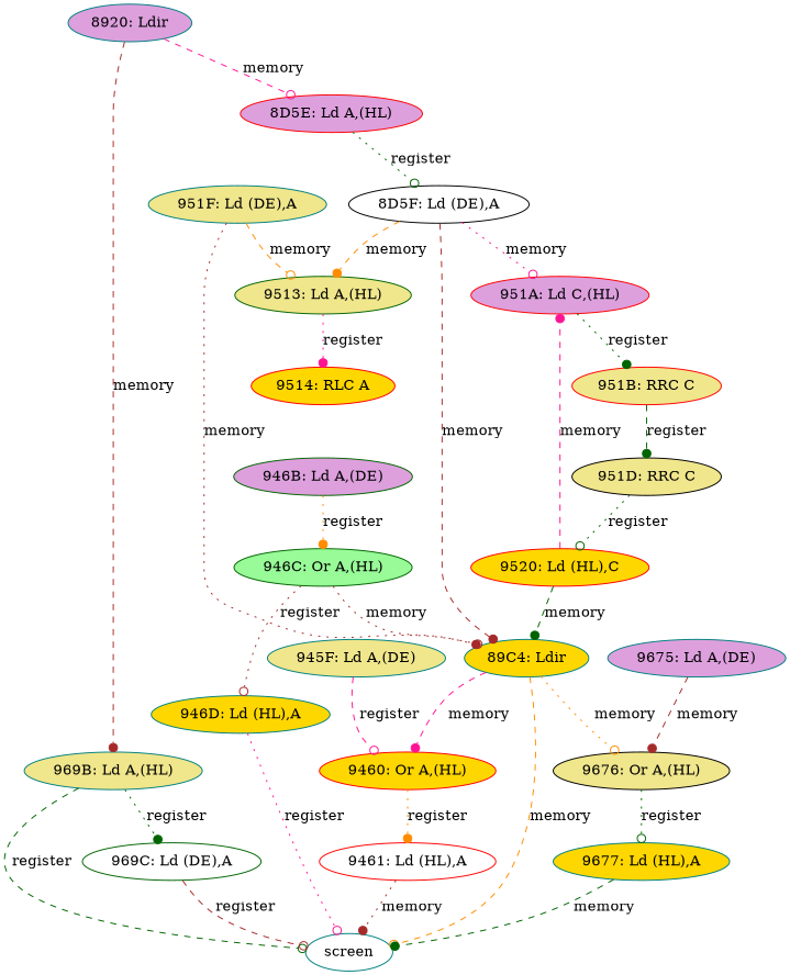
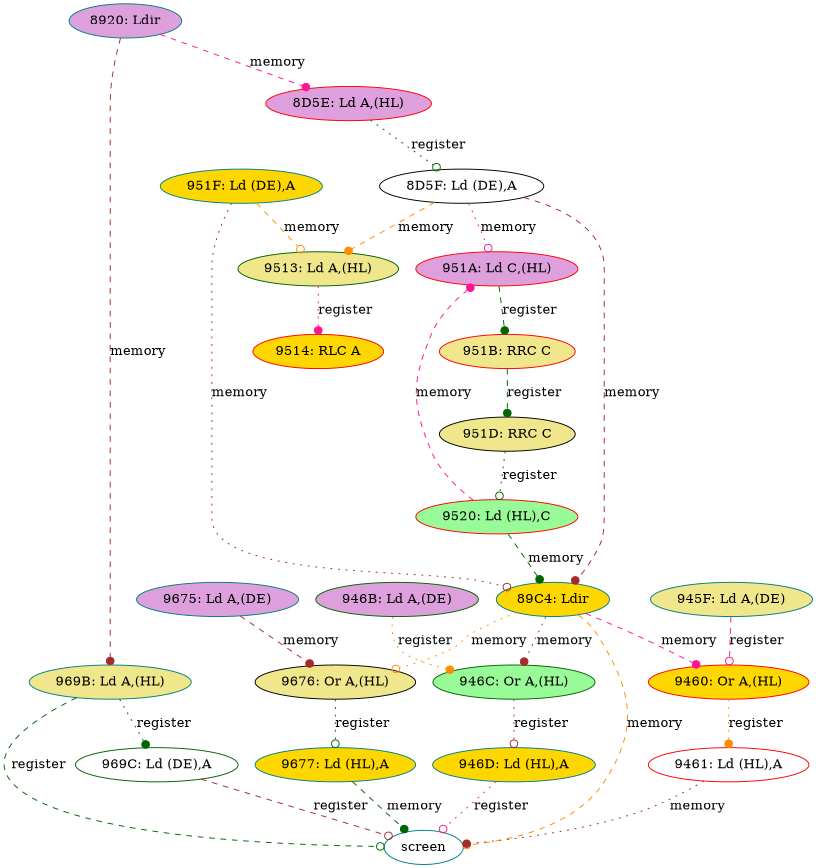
  strict digraph {
    node [color=teal fillcolor=khaki style=filled]
    edge [arrowhead=dot color=darkgreen style=dashed]
    n1 [fillcolor=plum label="8920: Ldir"]
    n2 [color=red fillcolor=plum label="8D5E: Ld A,(HL)"]
    n3 [label="969B: Ld A,(HL)"]
    n4 [color=black fillcolor=white label="8D5F: Ld (DE),A"]
    n5 [fillcolor=white label=screen]
    n6 [color=darkgreen fillcolor=white label="969C: Ld (DE),A"]
    n7 [fillcolor=gold label="89C4: Ldir"]
    n8 [color=red fillcolor=plum label="951A: Ld C,(HL)"]
    n9 [color=darkgreen label="9513: Ld A,(HL)"]
    n10 [color=black label="9676: Or A,(HL)"]
    n11 [color=red fillcolor=gold label="9460: Or A,(HL)"]
    n12 [color=darkgreen fillcolor=palegreen label="946C: Or A,(HL)"]
    n13 [color=red label="951B: RRC C"]
    n14 [color=red fillcolor=gold label="9514: RLC A"]
    n15 [fillcolor=gold label="9677: Ld (HL),A"]
    n16 [color=red fillcolor=white label="9461: Ld (HL),A"]
    n17 [fillcolor=gold label="946D: Ld (HL),A"]
    n18 [fillcolor=plum label="9675: Ld A,(DE)"]
    n19 [color=black label="951D: RRC C"]
-   n20 [color=red fillcolor=gold label="9520: Ld (HL),C"]
-   n21 [label="951F: Ld (DE),A"]
+   n20 [color=red fillcolor=palegreen label="9520: Ld (HL),C"]
+   n21 [fillcolor=gold label="951F: Ld (DE),A"]
    n22 [label="945F: Ld A,(DE)"]
    n23 [color=darkgreen fillcolor=plum label="946B: Ld A,(DE)"]
-   n1 -> n2 [arrowhead=odot color=deeppink label=memory]
+   n1 -> n2 [color=deeppink label=memory]
    n1 -> n3 [color=brown label=memory]
    n2 -> n4 [arrowhead=odot label=register style=dotted]
    n3 -> n5 [arrowhead=odot label=register]
    n3 -> n6 [label=register style=dotted]
    n4 -> n7 [color=brown label=memory]
    n4 -> n8 [arrowhead=odot color=deeppink label=memory style=dotted]
    n4 -> n9 [color=darkorange label=memory]
    n6 -> n5 [arrowhead=odot color=brown label=register]
    n7 -> n5 [arrowhead=odot color=darkorange label=memory]
    n7 -> n10 [arrowhead=odot color=darkorange label=memory style=dotted]
    n7 -> n11 [color=deeppink label=memory]
-   n12 -> n7 [color=brown label=memory style=dotted]
-   n8 -> n13 [label=register style=dotted]
+   n7 -> n12 [color=brown label=memory style=dotted]
+   n8 -> n13 [label=register]
    n9 -> n14 [color=deeppink label=register style=dotted]
    n10 -> n15 [arrowhead=odot label=register style=dotted]
    n11 -> n16 [color=darkorange label=register style=dotted]
    n12 -> n17 [arrowhead=odot color=brown label=register style=dotted]
    n13 -> n19 [label=register]
    n15 -> n5 [label=memory]
    n16 -> n5 [color=brown label=memory style=dotted]
    n17 -> n5 [arrowhead=odot color=deeppink label=register style=dotted]
    n18 -> n10 [color=brown label=memory]
    n19 -> n20 [arrowhead=odot label=register style=dotted]
    n20 -> n7 [label=memory]
    n20 -> n8 [color=deeppink label=memory]
    n21 -> n7 [arrowhead=odot color=brown label=memory style=dotted]
    n21 -> n9 [arrowhead=odot color=darkorange label=memory]
    n22 -> n11 [arrowhead=odot color=deeppink label=register]
    n23 -> n12 [color=darkorange label=register style=dotted]
  }
